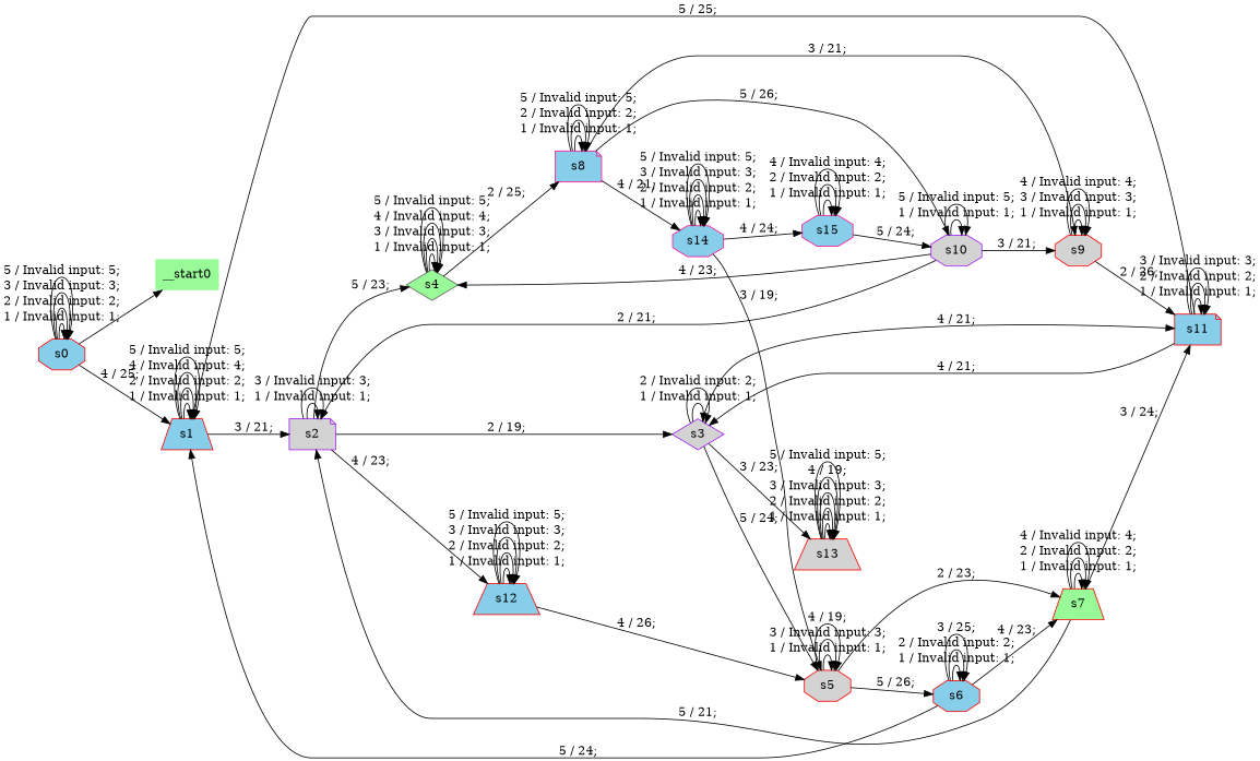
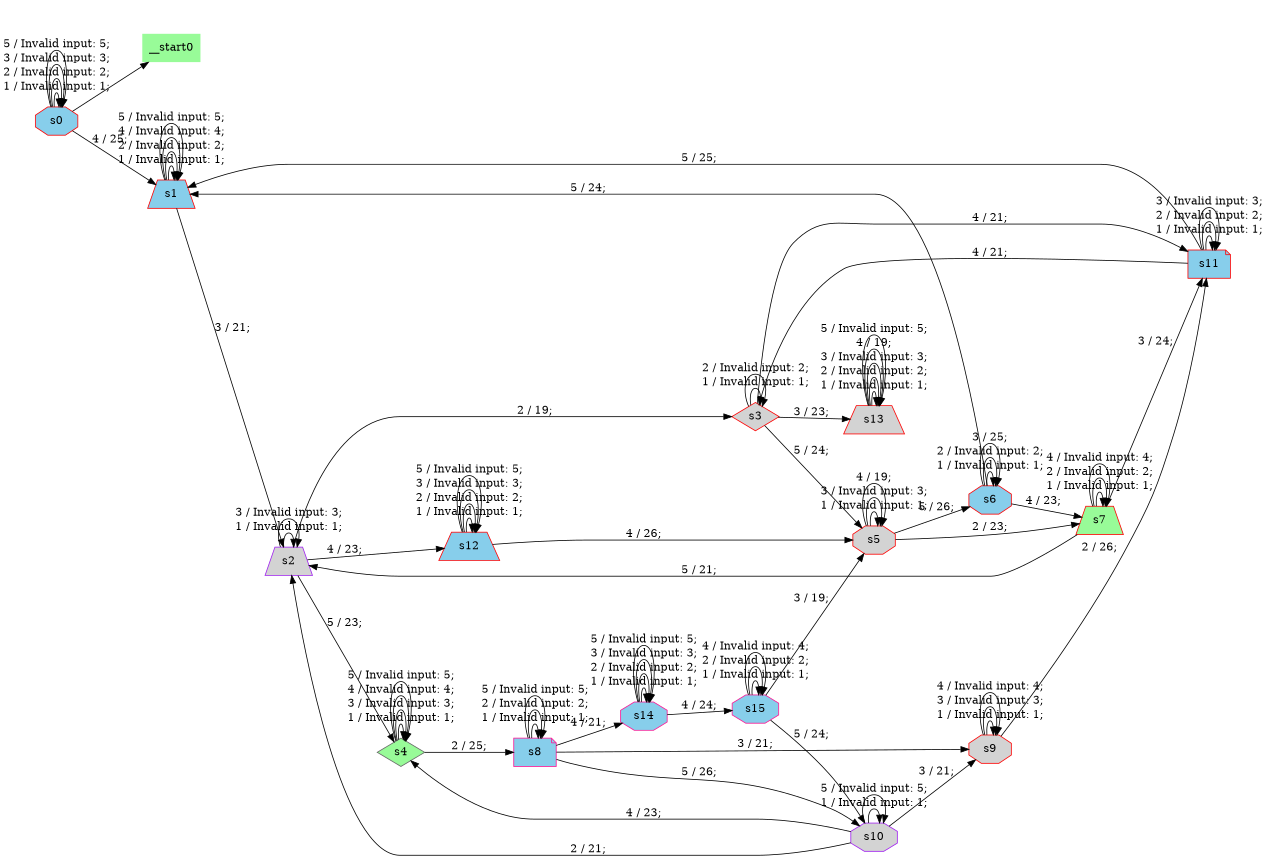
  digraph {
    rankdir=LR
    node [color=red fillcolor=skyblue shape=octagon style=filled]
    __start0 [fillcolor=palegreen shape=none]
    n2 [label=s0]
    n3 [label=s1 shape=trapezium]
-   n4 [color=purple fillcolor=lightgrey label=s2 shape=note]
-   n5 [color=purple fillcolor=lightgrey label=s3 shape=diamond]
+   n4 [color=purple fillcolor=lightgrey label=s2 shape=trapezium]
+   n5 [fillcolor=lightgrey label=s3 shape=diamond]
    n6 [color=gray40 fillcolor=palegreen label=s4 shape=diamond]
    n7 [label=s12 shape=trapezium]
    n8 [fillcolor=lightgrey label=s5]
    n9 [label=s11 shape=note]
    n10 [fillcolor=lightgrey label=s13 shape=trapezium]
    n11 [color=deeppink label=s8 shape=note]
    n12 [label=s6]
    n13 [fillcolor=palegreen label=s7 shape=trapezium]
    n14 [fillcolor=lightgrey label=s9]
    n15 [color=deeppink label=s14]
    n16 [color=purple fillcolor=lightgrey label=s10]
    n17 [color=deeppink label=s15]
    n2 -> __start0
    n2 -> n2 [label="1 / Invalid input: 1;"]
    n2 -> n2 [label="2 / Invalid input: 2;"]
    n2 -> n2 [label="3 / Invalid input: 3;"]
    n2 -> n2 [label="5 / Invalid input: 5;"]
    n2 -> n3 [label="4 / 25;"]
    n3 -> n3 [label="1 / Invalid input: 1;"]
    n3 -> n3 [label="2 / Invalid input: 2;"]
    n3 -> n3 [label="4 / Invalid input: 4;"]
    n3 -> n3 [label="5 / Invalid input: 5;"]
    n3 -> n4 [label="3 / 21;"]
    n4 -> n4 [label="1 / Invalid input: 1;"]
    n4 -> n4 [label="3 / Invalid input: 3;"]
    n4 -> n5 [label="2 / 19;"]
    n4 -> n6 [label="5 / 23;"]
    n4 -> n7 [label="4 / 23;"]
    n5 -> n5 [label="1 / Invalid input: 1;"]
    n5 -> n5 [label="2 / Invalid input: 2;"]
    n5 -> n8 [label="5 / 24;"]
    n5 -> n9 [label="4 / 21;"]
    n5 -> n10 [label="3 / 23;"]
    n6 -> n6 [label="1 / Invalid input: 1;"]
    n6 -> n6 [label="3 / Invalid input: 3;"]
    n6 -> n6 [label="4 / Invalid input: 4;"]
    n6 -> n6 [label="5 / Invalid input: 5;"]
    n6 -> n11 [label="2 / 25;"]
    n7 -> n7 [label="1 / Invalid input: 1;"]
    n7 -> n7 [label="2 / Invalid input: 2;"]
    n7 -> n7 [label="3 / Invalid input: 3;"]
    n7 -> n7 [label="5 / Invalid input: 5;"]
    n7 -> n8 [label="4 / 26;"]
    n8 -> n8 [label="1 / Invalid input: 1;"]
    n8 -> n8 [label="3 / Invalid input: 3;"]
    n8 -> n8 [label="4 / 19;"]
    n8 -> n12 [label="5 / 26;"]
    n8 -> n13 [label="2 / 23;"]
    n9 -> n3 [label="5 / 25;"]
    n9 -> n5 [label="4 / 21;"]
    n9 -> n9 [label="1 / Invalid input: 1;"]
    n9 -> n9 [label="2 / Invalid input: 2;"]
    n9 -> n9 [label="3 / Invalid input: 3;"]
    n10 -> n10 [label="1 / Invalid input: 1;"]
    n10 -> n10 [label="2 / Invalid input: 2;"]
    n10 -> n10 [label="3 / Invalid input: 3;"]
    n10 -> n10 [label="4 / 19;"]
    n10 -> n10 [label="5 / Invalid input: 5;"]
    n11 -> n11 [label="1 / Invalid input: 1;"]
    n11 -> n11 [label="2 / Invalid input: 2;"]
    n11 -> n11 [label="5 / Invalid input: 5;"]
    n11 -> n14 [label="3 / 21;"]
    n11 -> n15 [label="4 / 21;"]
    n11 -> n16 [label="5 / 26;"]
    n12 -> n3 [label="5 / 24;"]
    n12 -> n12 [label="1 / Invalid input: 1;"]
    n12 -> n12 [label="2 / Invalid input: 2;"]
    n12 -> n12 [label="3 / 25;"]
    n12 -> n13 [label="4 / 23;"]
    n13 -> n4 [label="5 / 21;"]
    n13 -> n9 [label="3 / 24;"]
    n13 -> n13 [label="1 / Invalid input: 1;"]
    n13 -> n13 [label="2 / Invalid input: 2;"]
    n13 -> n13 [label="4 / Invalid input: 4;"]
    n14 -> n9 [label="2 / 26;"]
    n14 -> n14 [label="1 / Invalid input: 1;"]
    n14 -> n14 [label="3 / Invalid input: 3;"]
    n14 -> n14 [label="4 / Invalid input: 4;"]
    n15 -> n15 [label="1 / Invalid input: 1;"]
    n15 -> n15 [label="2 / Invalid input: 2;"]
    n15 -> n15 [label="3 / Invalid input: 3;"]
    n15 -> n15 [label="5 / Invalid input: 5;"]
    n15 -> n17 [label="4 / 24;"]
    n16 -> n4 [label="2 / 21;"]
    n16 -> n6 [label="4 / 23;"]
    n16 -> n14 [label="3 / 21;"]
    n16 -> n16 [label="1 / Invalid input: 1;"]
    n16 -> n16 [label="5 / Invalid input: 5;"]
-   n15 -> n8 [label="3 / 19;"]
+   n17 -> n8 [label="3 / 19;"]
    n17 -> n16 [label="5 / 24;"]
    n17 -> n17 [label="1 / Invalid input: 1;"]
    n17 -> n17 [label="2 / Invalid input: 2;"]
    n17 -> n17 [label="4 / Invalid input: 4;"]
  }
